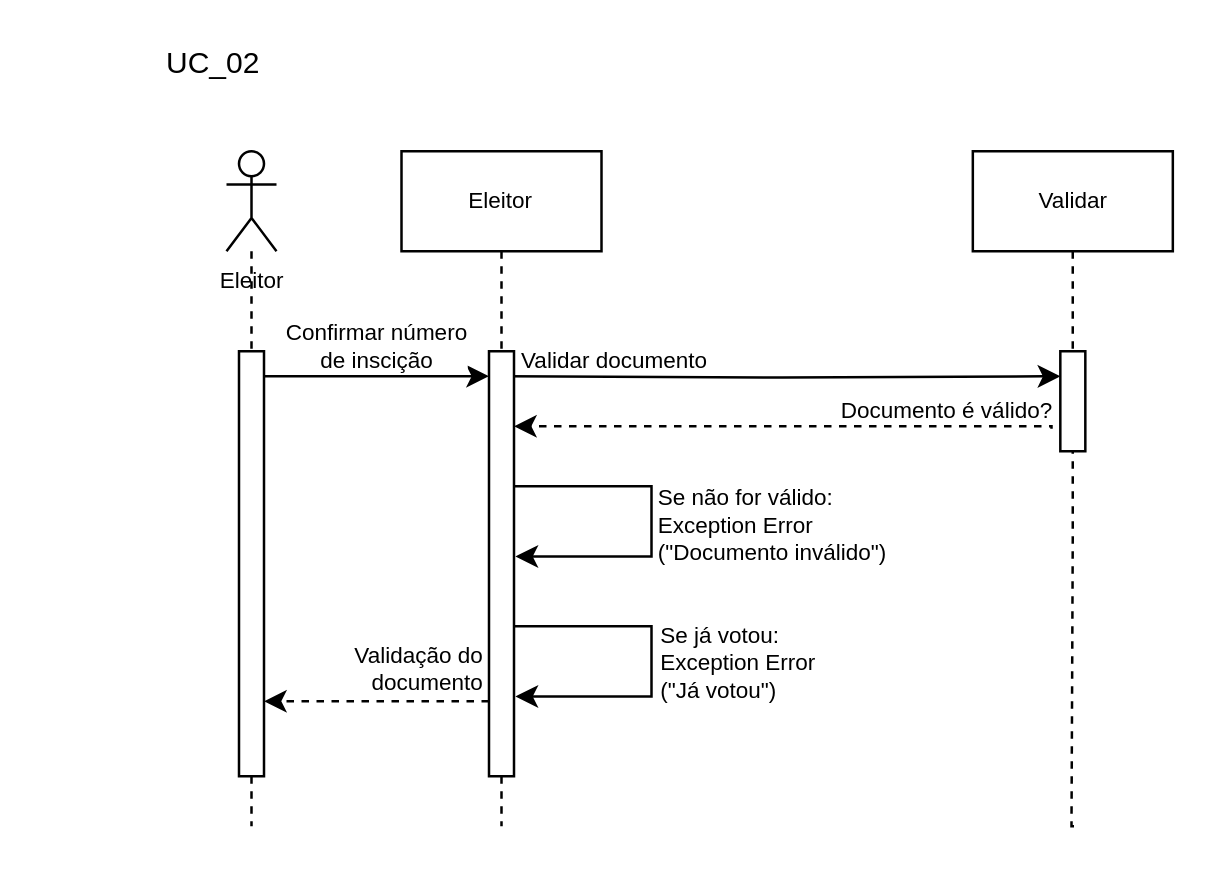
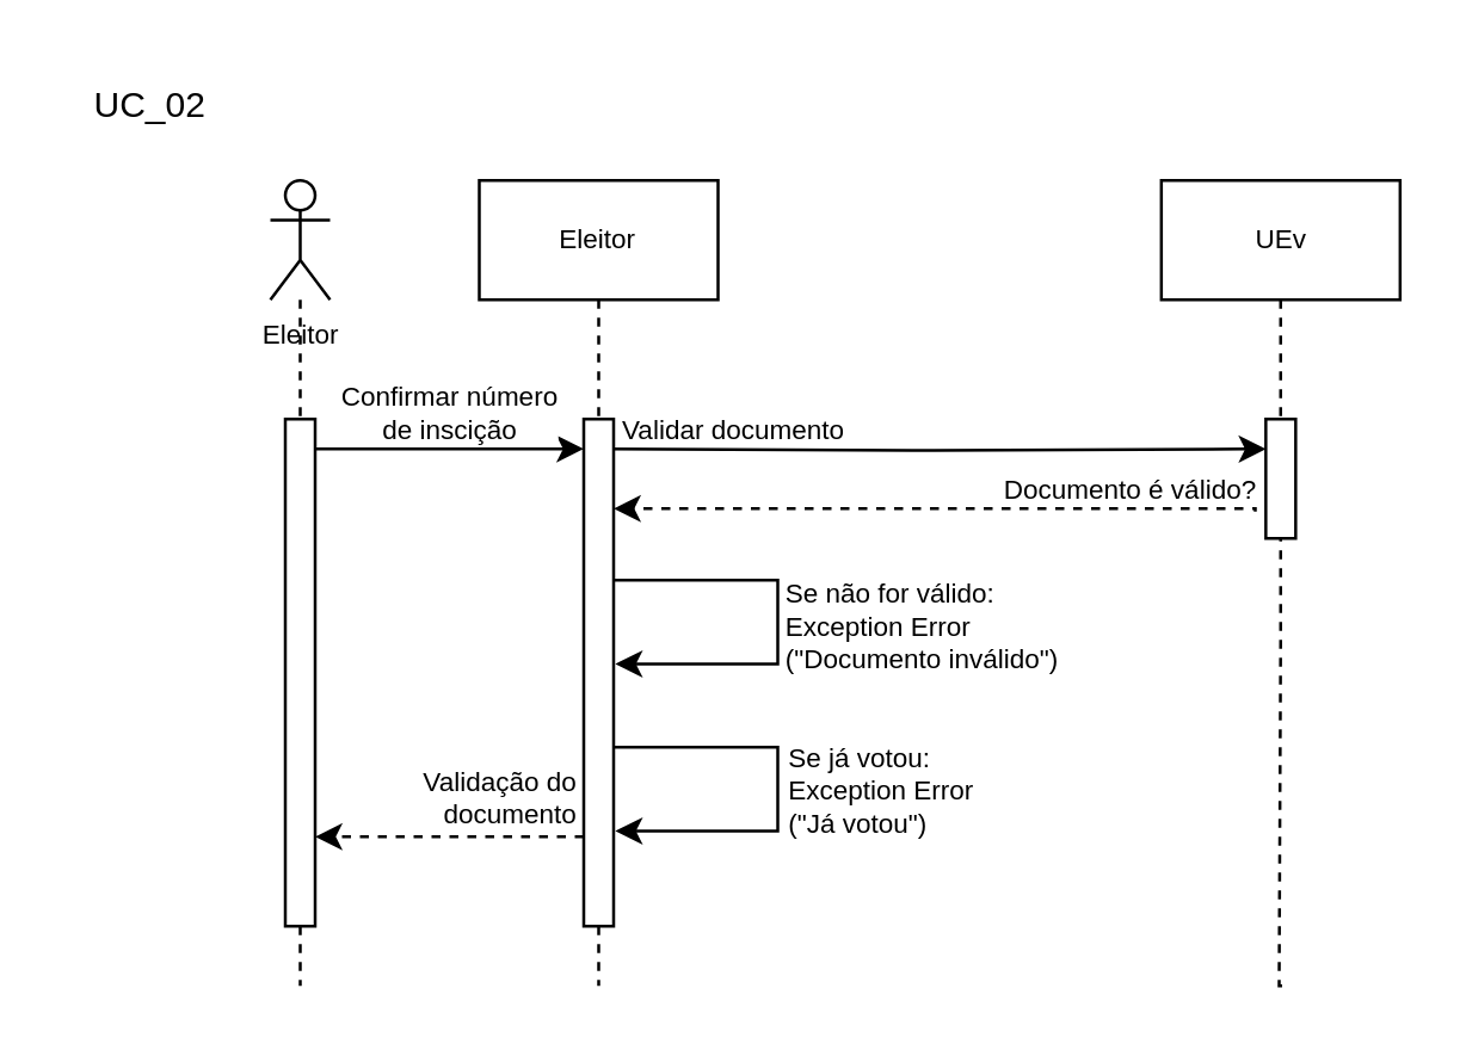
  <mxCell id="0" />
  <mxCell id="1" parent="0" />
  <mxCell id="2" style="edgeStyle=orthogonalEdgeStyle;rounded=0;orthogonalLoop=1;jettySize=auto;html=1;endArrow=none;endFill=0;dashed=1;fontSize=9;" edge="1" parent="1" source="3"><mxGeometry relative="1" as="geometry"><mxPoint x="100" y="330" as="targetPoint" /></mxGeometry></mxCell>
  <mxCell id="3" value="Eleitor" style="shape=umlActor;verticalLabelPosition=bottom;verticalAlign=top;html=1;outlineConnect=0;fontSize=9;" vertex="1" parent="1"><mxGeometry x="90" y="60" width="20" height="40" as="geometry" /></mxCell>
  <mxCell id="4" style="edgeStyle=orthogonalEdgeStyle;rounded=0;orthogonalLoop=1;jettySize=auto;html=1;entryX=0;entryY=0.5;entryDx=0;entryDy=0;fontSize=9;" edge="1" parent="1"><mxGeometry relative="1" as="geometry"><mxPoint x="105" y="150" as="sourcePoint" /><mxPoint x="195" y="150" as="targetPoint" /></mxGeometry></mxCell>
  <mxCell id="5" value="" style="rounded=0;whiteSpace=wrap;html=1;fontSize=9;" vertex="1" parent="1"><mxGeometry x="95" y="140" width="10" height="170" as="geometry" /></mxCell>
  <mxCell id="6" style="edgeStyle=orthogonalEdgeStyle;rounded=0;orthogonalLoop=1;jettySize=auto;html=1;dashed=1;endArrow=none;endFill=0;fontSize=9;" edge="1" parent="1" source="7"><mxGeometry relative="1" as="geometry"><mxPoint x="200" y="330" as="targetPoint" /></mxGeometry></mxCell>
  <mxCell id="7" value="Eleitor" style="rounded=0;whiteSpace=wrap;html=1;fontSize=9;" vertex="1" parent="1"><mxGeometry x="160" y="60" width="80" height="40" as="geometry" /></mxCell>
  <mxCell id="8" style="edgeStyle=orthogonalEdgeStyle;rounded=0;orthogonalLoop=1;jettySize=auto;html=1;dashed=1;endArrow=none;endFill=0;fontSize=9;" edge="1" parent="1" source="9"><mxGeometry relative="1" as="geometry"><mxPoint x="430" y="330" as="targetPoint" /><Array as="points"><mxPoint x="428" y="215" /><mxPoint x="428" y="330" /></Array></mxGeometry></mxCell>
- <mxCell id="9" value="Validar" style="rounded=0;whiteSpace=wrap;html=1;fontSize=9;" vertex="1" parent="1"><mxGeometry x="388.53" y="60" width="80" height="40" as="geometry" /></mxCell>
+ <mxCell id="9" value="UEv" style="rounded=0;whiteSpace=wrap;html=1;fontSize=9;" vertex="1" parent="1"><mxGeometry x="388.53" y="60" width="80" height="40" as="geometry" /></mxCell>
  <mxCell id="10" style="edgeStyle=orthogonalEdgeStyle;rounded=0;orthogonalLoop=1;jettySize=auto;html=1;fontSize=9;entryX=0;entryY=0.25;entryDx=0;entryDy=0;" edge="1" parent="1" target="15"><mxGeometry relative="1" as="geometry"><mxPoint x="495" y="150" as="targetPoint" /><mxPoint x="200" y="150" as="sourcePoint" /></mxGeometry></mxCell>
  <mxCell id="11" value="Validar documento" style="edgeLabel;html=1;align=center;verticalAlign=middle;resizable=0;points=[];fontSize=9;" vertex="1" connectable="0" parent="10"><mxGeometry x="-0.846" relative="1" as="geometry"><mxPoint x="28" y="-7" as="offset" /></mxGeometry></mxCell>
  <mxCell id="12" style="edgeStyle=orthogonalEdgeStyle;rounded=0;orthogonalLoop=1;jettySize=auto;html=1;entryX=1;entryY=0.5;entryDx=0;entryDy=0;dashed=1;fontSize=9;" edge="1" parent="1"><mxGeometry relative="1" as="geometry"><mxPoint x="195" y="280" as="sourcePoint" /><mxPoint x="105" y="280" as="targetPoint" /></mxGeometry></mxCell>
  <mxCell id="13" value="Validação do&lt;div&gt;documento&lt;/div&gt;" style="edgeLabel;html=1;align=right;verticalAlign=middle;resizable=0;points=[];fontSize=9;" vertex="1" connectable="0" parent="12"><mxGeometry x="0.289" y="-2" relative="1" as="geometry"><mxPoint x="56" y="-12" as="offset" /></mxGeometry></mxCell>
  <mxCell id="14" value="" style="rounded=0;whiteSpace=wrap;html=1;fontSize=9;" vertex="1" parent="1"><mxGeometry x="195" y="140" width="10" height="170" as="geometry" /></mxCell>
  <mxCell id="15" value="" style="rounded=0;whiteSpace=wrap;html=1;fontSize=9;" vertex="1" parent="1"><mxGeometry x="423.53" y="140" width="10" height="40" as="geometry" /></mxCell>
  <mxCell id="16" style="edgeStyle=orthogonalEdgeStyle;rounded=0;orthogonalLoop=1;jettySize=auto;html=1;entryX=1.171;entryY=0.079;entryDx=0;entryDy=0;entryPerimeter=0;dashed=1;fontSize=9;" edge="1" parent="1"><mxGeometry relative="1" as="geometry"><mxPoint x="420" y="170" as="sourcePoint" /><mxPoint x="205" y="170" as="targetPoint" /><Array as="points"><mxPoint x="420" y="171" /><mxPoint x="420" y="170" /></Array></mxGeometry></mxCell>
  <mxCell id="17" value="Documento é válido?" style="edgeLabel;html=1;align=center;verticalAlign=middle;resizable=0;points=[];fontSize=9;" vertex="1" connectable="0" parent="16"><mxGeometry x="-0.232" y="-1" relative="1" as="geometry"><mxPoint x="38" y="-6" as="offset" /></mxGeometry></mxCell>
  <mxCell id="18" style="edgeStyle=orthogonalEdgeStyle;rounded=0;orthogonalLoop=1;jettySize=auto;html=1;entryX=1.057;entryY=0.617;entryDx=0;entryDy=0;entryPerimeter=0;fontSize=9;" edge="1" parent="1"><mxGeometry relative="1" as="geometry"><mxPoint x="205" y="194" as="sourcePoint" /><mxPoint x="205.57" y="222.08" as="targetPoint" /><Array as="points"><mxPoint x="260" y="194" /><mxPoint x="260" y="222" /></Array></mxGeometry></mxCell>
  <mxCell id="19" value="Se não for válido:&lt;div&gt;Exception Error&lt;/div&gt;&lt;div&gt;(&quot;Documento inválido&quot;)&lt;/div&gt;" style="edgeLabel;html=1;align=left;verticalAlign=middle;resizable=0;points=[];fontSize=9;" vertex="1" connectable="0" parent="18"><mxGeometry x="-0.618" relative="1" as="geometry"><mxPoint x="30" y="15" as="offset" /></mxGeometry></mxCell>
  <mxCell id="20" style="edgeStyle=orthogonalEdgeStyle;rounded=0;orthogonalLoop=1;jettySize=auto;html=1;entryX=1.057;entryY=0.617;entryDx=0;entryDy=0;entryPerimeter=0;fontSize=9;" edge="1" parent="1"><mxGeometry relative="1" as="geometry"><mxPoint x="205" y="250" as="sourcePoint" /><mxPoint x="205.57" y="278.08" as="targetPoint" /><Array as="points"><mxPoint x="260" y="250" /><mxPoint x="260" y="278" /></Array></mxGeometry></mxCell>
  <mxCell id="21" value="Se já votou:&lt;div&gt;Exception Error&lt;/div&gt;&lt;div&gt;(&quot;Já votou&quot;)&lt;/div&gt;" style="edgeLabel;html=1;align=left;verticalAlign=middle;resizable=0;points=[];fontSize=9;" vertex="1" connectable="0" parent="1"><mxGeometry x="262" y="264" as="geometry" /></mxCell>
- <mxCell id="22" value="UC_02" style="text;html=1;whiteSpace=wrap;strokeColor=none;fillColor=none;align=center;verticalAlign=middle;rounded=0;" vertex="1" parent="1"><mxGeometry x="55" y="10" width="60" height="30" as="geometry" /></mxCell>
+ <mxCell id="22" value="UC_02" style="text;html=1;whiteSpace=wrap;strokeColor=none;fillColor=none;align=center;verticalAlign=middle;rounded=0;" vertex="1" parent="1"><mxGeometry width="60" height="30" as="geometry" x="20" y="20" /></mxCell>
  <mxCell id="23" value="Confirmar número&lt;div&gt;de inscição&lt;/div&gt;" style="edgeLabel;html=1;align=center;verticalAlign=middle;resizable=0;points=[];fontSize=9;" vertex="1" connectable="0" parent="1"><mxGeometry x="149" y="137" as="geometry" /></mxCell>
